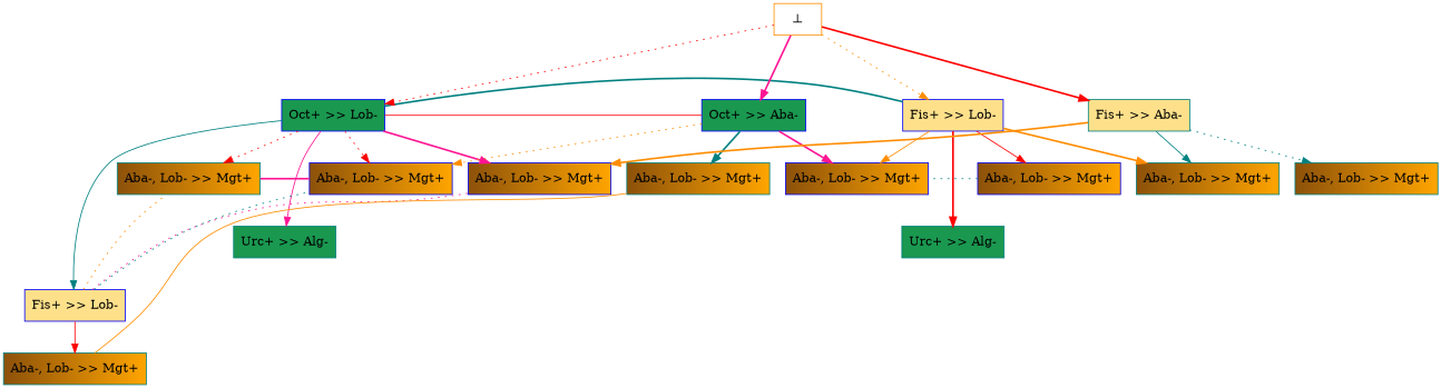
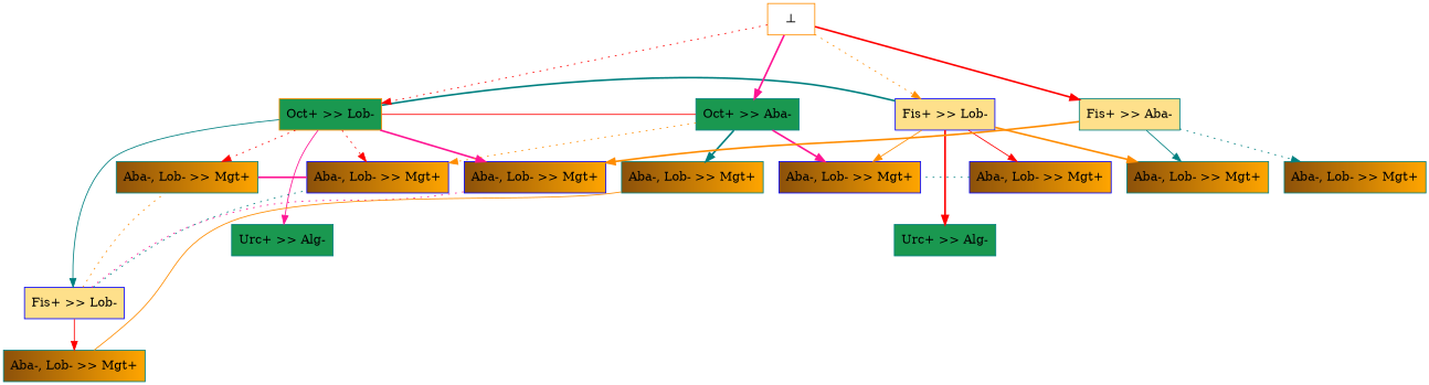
  digraph {
    node [color=teal fillcolor="#8c510a:orange" shape=box style=filled]
    edge [color=red style=bold minlen=1]
-   n1 [color=blue fillcolor="#1a9850:#1a9850" label="Oct+ >> Lob-"]
+   n1 [color=darkorange fillcolor="#1a9850:#1a9850" label="Oct+ >> Lob-"]
    n2 [color=blue fillcolor="#fee08b:#fee08b" label="Fis+ >> Lob-"]
    n3 [color=blue fillcolor="#fee08b:#fee08b" label="Fis+ >> Lob-"]
    n4 [label="Aba-, Lob- >> Mgt+"]
    n5 [color=blue label="Aba-, Lob- >> Mgt+"]
    n6 [color=blue label="Aba-, Lob- >> Mgt+"]
    n7 [fillcolor="#1a9850:#1a9850" label="Urc+ >> Alg-"]
    n8 [color=blue label="Aba-, Lob- >> Mgt+"]
    n9 [color=blue label="Aba-, Lob- >> Mgt+"]
    n10 [fillcolor="#1a9850:#1a9850" label="Urc+ >> Alg-"]
    n11 [label="Aba-, Lob- >> Mgt+"]
    n12 [label="Aba-, Lob- >> Mgt+"]
-   n13 [color=blue fillcolor="#1a9850:#1a9850" label="Oct+ >> Aba-"]
+   n13 [fillcolor="#1a9850:#1a9850" label="Oct+ >> Aba-"]
    n14 [label="Aba-, Lob- >> Mgt+"]
    n15 [fillcolor="#fee08b:#fee08b" label="Fis+ >> Aba-"]
    n16 [label="Aba-, Lob- >> Mgt+"]
    n17 [color=darkorange fillcolor=white label="⊥"]
    n1 -> n2 [arrowhead=none color=teal constraint=false minlen=""]
    n1 -> n3 [color=teal minlen=3 style=solid]
    n1 -> n4 [style=dotted]
    n1 -> n5 [color=deeppink]
    n1 -> n6 [style=dotted]
    n1 -> n7 [color=deeppink minlen=2 style=solid]
    n2 -> n8 [style=solid]
    n2 -> n9 [color=darkorange style=solid]
    n2 -> n10 [minlen=2]
    n2 -> n11 [color=darkorange]
    n3 -> n4 [arrowhead=none color=darkorange constraint=false style=dotted minlen=""]
    n3 -> n5 [arrowhead=none color=deeppink constraint=false style=dotted minlen=""]
    n3 -> n6 [arrowhead=none color=teal constraint=false style=dotted minlen=""]
    n3 -> n12 [style=solid]
    n4 -> n6 [arrowhead=none color=deeppink constraint=false minlen=""]
    n8 -> n9 [arrowhead=none color=teal constraint=false style=dotted minlen=""]
    n12 -> n14 [arrowhead=none color=darkorange constraint=false style=solid minlen=""]
    n13 -> n1 [arrowhead=none constraint=false style=solid minlen=""]
    n13 -> n6 [color=darkorange style=dotted]
    n13 -> n9 [color=deeppink]
    n13 -> n14 [color=teal]
    n15 -> n5 [color=darkorange]
    n15 -> n11 [color=teal style=solid]
    n15 -> n16 [color=teal style=dotted]
    n17 -> n1 [minlen=2 style=dotted]
    n17 -> n2 [color=darkorange minlen=2 style=dotted]
    n17 -> n13 [color=deeppink minlen=2]
    n17 -> n15 [minlen=2]
  }
